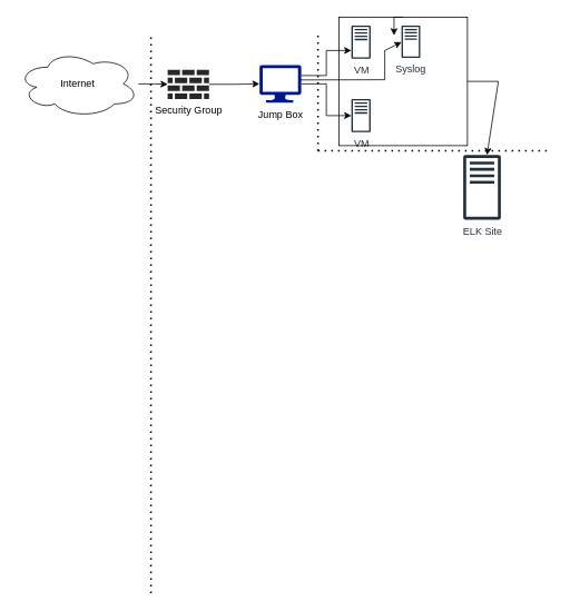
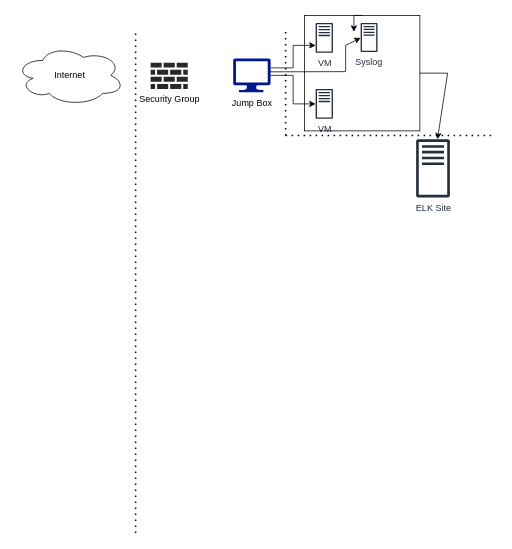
  <mxCell id="0" />
  <mxCell id="1" parent="0" />
- <mxCell id="2" value="" style="edgeStyle=orthogonalEdgeStyle;rounded=0;orthogonalLoop=1;jettySize=auto;html=1;" edge="1" parent="1" source="3" target="6"><mxGeometry relative="1" as="geometry" /></mxCell>
  <mxCell id="3" value="Internet" style="ellipse;shape=cloud;whiteSpace=wrap;html=1;" vertex="1" parent="1"><mxGeometry x="20" y="60" width="145" height="80" as="geometry" /></mxCell>
  <mxCell id="4" value="" style="endArrow=none;dashed=1;html=1;dashPattern=1 3;strokeWidth=2;rounded=0;" edge="1" parent="1"><mxGeometry width="50" height="50" relative="1" as="geometry"><mxPoint x="180" y="710" as="sourcePoint" /><mxPoint x="180" y="40" as="targetPoint" /></mxGeometry></mxCell>
- <mxCell id="5" value="" style="edgeStyle=orthogonalEdgeStyle;rounded=0;orthogonalLoop=1;jettySize=auto;html=1;" edge="1" parent="1" source="6" target="8"><mxGeometry relative="1" as="geometry" /></mxCell>
  <mxCell id="6" value="Security Group" style="verticalLabelPosition=bottom;sketch=0;html=1;fillColor=#282828;strokeColor=none;verticalAlign=top;pointerEvents=1;align=center;shape=mxgraph.cisco_safe.security_icons.firewall;" vertex="1" parent="1"><mxGeometry x="200" y="83" width="49.5" height="35" as="geometry" /></mxCell>
  <mxCell id="7" value="" style="edgeStyle=orthogonalEdgeStyle;rounded=0;orthogonalLoop=1;jettySize=auto;html=1;" edge="1" parent="1" source="8" target="12"><mxGeometry relative="1" as="geometry" /></mxCell>
  <mxCell id="8" value="Jump Box" style="sketch=0;aspect=fixed;pointerEvents=1;shadow=0;dashed=0;html=1;strokeColor=none;labelPosition=center;verticalLabelPosition=bottom;verticalAlign=top;align=center;fillColor=#00188D;shape=mxgraph.azure.computer" vertex="1" parent="1"><mxGeometry x="310" y="77.5" width="50" height="45" as="geometry" /></mxCell>
  <mxCell id="9" value="" style="endArrow=none;dashed=1;html=1;dashPattern=1 3;strokeWidth=2;rounded=0;" edge="1" parent="1"><mxGeometry width="50" height="50" relative="1" as="geometry"><mxPoint x="380" y="180" as="sourcePoint" /><mxPoint x="380" y="40" as="targetPoint" /></mxGeometry></mxCell>
  <mxCell id="10" value="" style="endArrow=none;dashed=1;html=1;dashPattern=1 3;strokeWidth=2;rounded=0;" edge="1" parent="1"><mxGeometry width="50" height="50" relative="1" as="geometry"><mxPoint x="380" y="180" as="sourcePoint" /><mxPoint x="660" y="180" as="targetPoint" /></mxGeometry></mxCell>
  <mxCell id="11" value="VM&lt;br&gt;" style="sketch=0;outlineConnect=0;fontColor=#232F3E;gradientColor=none;fillColor=#232F3D;strokeColor=none;dashed=0;verticalLabelPosition=bottom;verticalAlign=top;align=center;html=1;fontSize=12;fontStyle=0;aspect=fixed;pointerEvents=1;shape=mxgraph.aws4.traditional_server;" vertex="1" parent="1"><mxGeometry x="420" y="30" width="23.08" height="40" as="geometry" /></mxCell>
  <mxCell id="12" value="VM" style="sketch=0;outlineConnect=0;fontColor=#232F3E;gradientColor=none;fillColor=#232F3D;strokeColor=none;dashed=0;verticalLabelPosition=bottom;verticalAlign=top;align=center;html=1;fontSize=12;fontStyle=0;aspect=fixed;pointerEvents=1;shape=mxgraph.aws4.traditional_server;" vertex="1" parent="1"><mxGeometry x="420" y="118" width="23.08" height="40" as="geometry" /></mxCell>
  <mxCell id="13" value="" style="endArrow=classic;html=1;rounded=0;exitX=1;exitY=0.278;exitDx=0;exitDy=0;exitPerimeter=0;" edge="1" parent="1" source="8" target="11"><mxGeometry width="50" height="50" relative="1" as="geometry"><mxPoint x="490" y="120" as="sourcePoint" /><mxPoint x="390" y="60" as="targetPoint" /><Array as="points"><mxPoint x="390" y="90" /><mxPoint x="390" y="60" /><mxPoint x="420" y="60" /></Array></mxGeometry></mxCell>
  <mxCell id="14" value="" style="endArrow=classic;html=1;rounded=0;exitX=0.966;exitY=0.395;exitDx=0;exitDy=0;exitPerimeter=0;" edge="1" parent="1" source="8" target="15"><mxGeometry width="50" height="50" relative="1" as="geometry"><mxPoint x="490" y="120" as="sourcePoint" /><mxPoint x="460" y="60" as="targetPoint" /><Array as="points"><mxPoint x="460" y="95" /><mxPoint x="460" y="60" /><mxPoint x="480" y="50" /></Array></mxGeometry></mxCell>
  <mxCell id="15" value="Syslog" style="sketch=0;outlineConnect=0;fontColor=#232F3E;gradientColor=none;fillColor=#232F3D;strokeColor=none;dashed=0;verticalLabelPosition=bottom;verticalAlign=top;align=center;html=1;fontSize=12;fontStyle=0;aspect=fixed;pointerEvents=1;shape=mxgraph.aws4.traditional_server;" vertex="1" parent="1"><mxGeometry x="480" y="30" width="22.5" height="39" as="geometry" /></mxCell>
  <mxCell id="16" value="ELK Site" style="sketch=0;outlineConnect=0;fontColor=#232F3E;gradientColor=none;fillColor=#232F3D;strokeColor=none;dashed=0;verticalLabelPosition=bottom;verticalAlign=top;align=center;html=1;fontSize=12;fontStyle=0;aspect=fixed;pointerEvents=1;shape=mxgraph.aws4.traditional_server;" vertex="1" parent="1"><mxGeometry x="554" y="185" width="45" height="78" as="geometry" /></mxCell>
  <mxCell id="17" style="edgeStyle=orthogonalEdgeStyle;rounded=0;orthogonalLoop=1;jettySize=auto;html=1;exitX=0.5;exitY=0;exitDx=0;exitDy=0;" edge="1" parent="1" source="18"><mxGeometry relative="1" as="geometry"><mxPoint x="471.057" y="41.897" as="targetPoint" /></mxGeometry></mxCell>
  <mxCell id="18" value="" style="whiteSpace=wrap;html=1;aspect=fixed;fillColor=none;" vertex="1" parent="1"><mxGeometry x="405" width="154" height="154" as="geometry" y="20" /></mxCell>
  <mxCell id="19" value="" style="endArrow=classic;html=1;rounded=0;" edge="1" parent="1" source="18" target="16"><mxGeometry width="50" height="50" relative="1" as="geometry"><mxPoint x="537" y="110" as="sourcePoint" /><mxPoint x="587" y="60" as="targetPoint" /><Array as="points"><mxPoint x="596" y="97" /></Array></mxGeometry></mxCell>
